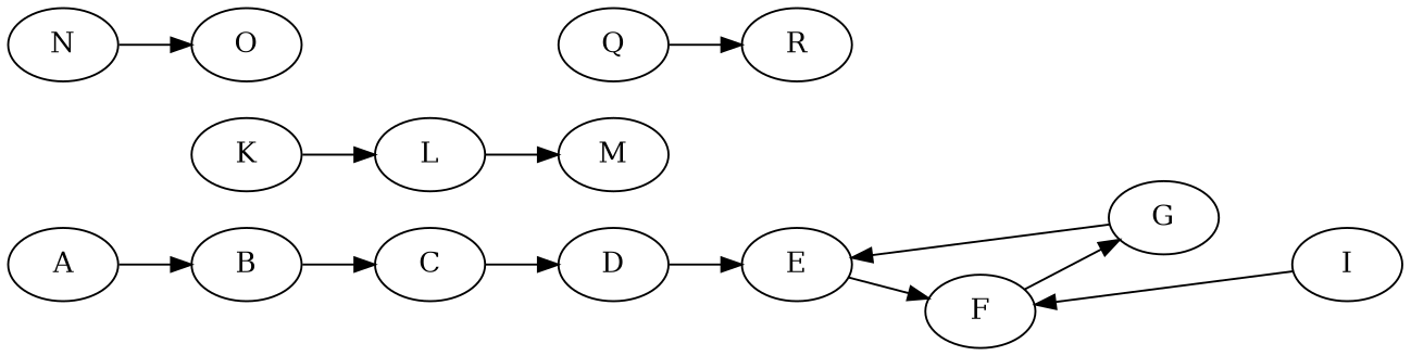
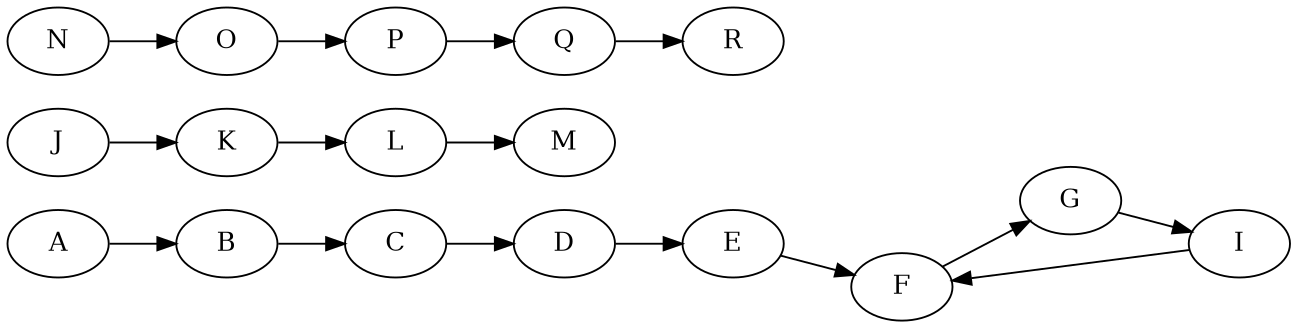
  digraph {
    rankdir=LR
    A
    B
    C
    D
    E
    F
    G
    I
+   J
    K
    L
    M
    N
    O
+   P
    Q
    R
    A -> B
    B -> C
    C -> D
    D -> E
    E -> F
    F -> G
-   G -> E
+   G -> I
    I -> F
+   J -> K
    K -> L
    L -> M
    N -> O
+   O -> P
+   P -> Q
    Q -> R
  }
